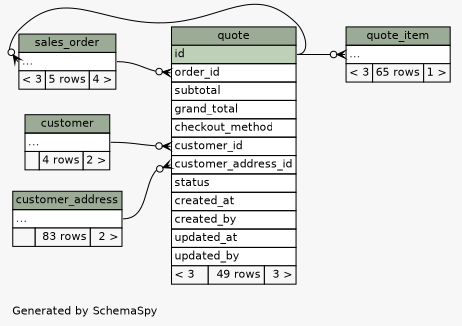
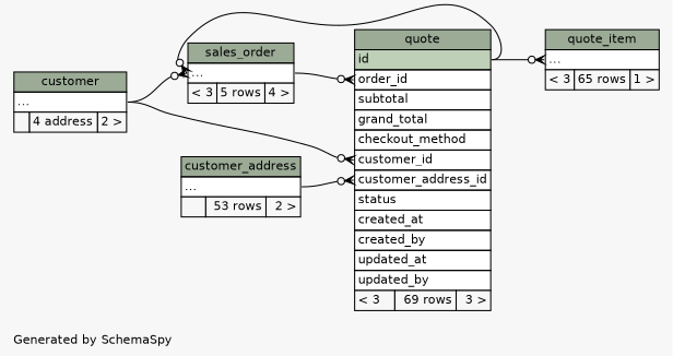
  digraph {
    bgcolor="#f7f7f7"
    fontname=Helvetica
    fontsize=11
    label="\nGenerated by SchemaSpy"
    labeljust=l
    nodesep=0.18
    rankdir=RL
    ranksep=0.46
    node [fontname=Helvetica fontsize=11 shape=plaintext]
    edge [arrowhead=none arrowsize=0.8 arrowtail=crowodot dir=back headport="elipses:e" tailport="elipses:w"]
-   n1 [label=<     <TABLE BORDER="0" CELLBORDER="1" CELLSPACING="0" BGCOLOR="#ffffff">       <TR><TD COLSPAN="3" BGCOLOR="#9bab96" ALIGN="CENTER">quote</TD></TR>       <TR><TD PORT="id" COLSPAN="3" BGCOLOR="#bed1b8" ALIGN="LEFT">id</TD></TR>       <TR><TD PORT="order_id" COLSPAN="3" ALIGN="LEFT">order_id</TD></TR>       <TR><TD PORT="subtotal" COLSPAN="3" ALIGN="LEFT">subtotal</TD></TR>       <TR><TD PORT="grand_total" COLSPAN="3" ALIGN="LEFT">grand_total</TD></TR>       <TR><TD PORT="checkout_method" COLSPAN="3" ALIGN="LEFT">checkout_method</TD></TR>       <TR><TD PORT="customer_id" COLSPAN="3" ALIGN="LEFT">customer_id</TD></TR>       <TR><TD PORT="customer_address_id" COLSPAN="3" ALIGN="LEFT">customer_address_id</TD></TR>       <TR><TD PORT="status" COLSPAN="3" ALIGN="LEFT">status</TD></TR>       <TR><TD PORT="created_at" COLSPAN="3" ALIGN="LEFT">created_at</TD></TR>       <TR><TD PORT="created_by" COLSPAN="3" ALIGN="LEFT">created_by</TD></TR>       <TR><TD PORT="updated_at" COLSPAN="3" ALIGN="LEFT">updated_at</TD></TR>       <TR><TD PORT="updated_by" COLSPAN="3" ALIGN="LEFT">updated_by</TD></TR>       <TR><TD ALIGN="LEFT" BGCOLOR="#f7f7f7">&lt; 3</TD><TD ALIGN="RIGHT" BGCOLOR="#f7f7f7">49 rows</TD><TD ALIGN="RIGHT" BGCOLOR="#f7f7f7">3 &gt;</TD></TR>     </TABLE>>]
-   n2 [label=<     <TABLE BORDER="0" CELLBORDER="1" CELLSPACING="0" BGCOLOR="#ffffff">       <TR><TD COLSPAN="3" BGCOLOR="#9bab96" ALIGN="CENTER">customer_address</TD></TR>       <TR><TD PORT="elipses" COLSPAN="3" ALIGN="LEFT">...</TD></TR>       <TR><TD ALIGN="LEFT" BGCOLOR="#f7f7f7">  </TD><TD ALIGN="RIGHT" BGCOLOR="#f7f7f7">83 rows</TD><TD ALIGN="RIGHT" BGCOLOR="#f7f7f7">2 &gt;</TD></TR>     </TABLE>>]
-   n3 [label=<     <TABLE BORDER="0" CELLBORDER="1" CELLSPACING="0" BGCOLOR="#ffffff">       <TR><TD COLSPAN="3" BGCOLOR="#9bab96" ALIGN="CENTER">customer</TD></TR>       <TR><TD PORT="elipses" COLSPAN="3" ALIGN="LEFT">...</TD></TR>       <TR><TD ALIGN="LEFT" BGCOLOR="#f7f7f7">  </TD><TD ALIGN="RIGHT" BGCOLOR="#f7f7f7">4 rows</TD><TD ALIGN="RIGHT" BGCOLOR="#f7f7f7">2 &gt;</TD></TR>     </TABLE>>]
+   n1 [label=<     <TABLE BORDER="0" CELLBORDER="1" CELLSPACING="0" BGCOLOR="#ffffff">       <TR><TD COLSPAN="3" BGCOLOR="#9bab96" ALIGN="CENTER">quote</TD></TR>       <TR><TD PORT="id" COLSPAN="3" BGCOLOR="#bed1b8" ALIGN="LEFT">id</TD></TR>       <TR><TD PORT="order_id" COLSPAN="3" ALIGN="LEFT">order_id</TD></TR>       <TR><TD PORT="subtotal" COLSPAN="3" ALIGN="LEFT">subtotal</TD></TR>       <TR><TD PORT="grand_total" COLSPAN="3" ALIGN="LEFT">grand_total</TD></TR>       <TR><TD PORT="checkout_method" COLSPAN="3" ALIGN="LEFT">checkout_method</TD></TR>       <TR><TD PORT="customer_id" COLSPAN="3" ALIGN="LEFT">customer_id</TD></TR>       <TR><TD PORT="customer_address_id" COLSPAN="3" ALIGN="LEFT">customer_address_id</TD></TR>       <TR><TD PORT="status" COLSPAN="3" ALIGN="LEFT">status</TD></TR>       <TR><TD PORT="created_at" COLSPAN="3" ALIGN="LEFT">created_at</TD></TR>       <TR><TD PORT="created_by" COLSPAN="3" ALIGN="LEFT">created_by</TD></TR>       <TR><TD PORT="updated_at" COLSPAN="3" ALIGN="LEFT">updated_at</TD></TR>       <TR><TD PORT="updated_by" COLSPAN="3" ALIGN="LEFT">updated_by</TD></TR>       <TR><TD ALIGN="LEFT" BGCOLOR="#f7f7f7">&lt; 3</TD><TD ALIGN="RIGHT" BGCOLOR="#f7f7f7">69 rows</TD><TD ALIGN="RIGHT" BGCOLOR="#f7f7f7">3 &gt;</TD></TR>     </TABLE>>]
+   n2 [label=<     <TABLE BORDER="0" CELLBORDER="1" CELLSPACING="0" BGCOLOR="#ffffff">       <TR><TD COLSPAN="3" BGCOLOR="#9bab96" ALIGN="CENTER">customer_address</TD></TR>       <TR><TD PORT="elipses" COLSPAN="3" ALIGN="LEFT">...</TD></TR>       <TR><TD ALIGN="LEFT" BGCOLOR="#f7f7f7">  </TD><TD ALIGN="RIGHT" BGCOLOR="#f7f7f7">53 rows</TD><TD ALIGN="RIGHT" BGCOLOR="#f7f7f7">2 &gt;</TD></TR>     </TABLE>>]
+   n3 [label=<     <TABLE BORDER="0" CELLBORDER="1" CELLSPACING="0" BGCOLOR="#ffffff">       <TR><TD COLSPAN="3" BGCOLOR="#9bab96" ALIGN="CENTER">customer</TD></TR>       <TR><TD PORT="elipses" COLSPAN="3" ALIGN="LEFT">...</TD></TR>       <TR><TD ALIGN="LEFT" BGCOLOR="#f7f7f7">  </TD><TD ALIGN="RIGHT" BGCOLOR="#f7f7f7">4 address</TD><TD ALIGN="RIGHT" BGCOLOR="#f7f7f7">2 &gt;</TD></TR>     </TABLE>>]
    n4 [label=<     <TABLE BORDER="0" CELLBORDER="1" CELLSPACING="0" BGCOLOR="#ffffff">       <TR><TD COLSPAN="3" BGCOLOR="#9bab96" ALIGN="CENTER">sales_order</TD></TR>       <TR><TD PORT="elipses" COLSPAN="3" ALIGN="LEFT">...</TD></TR>       <TR><TD ALIGN="LEFT" BGCOLOR="#f7f7f7">&lt; 3</TD><TD ALIGN="RIGHT" BGCOLOR="#f7f7f7">5 rows</TD><TD ALIGN="RIGHT" BGCOLOR="#f7f7f7">4 &gt;</TD></TR>     </TABLE>>]
    n5 [label=<     <TABLE BORDER="0" CELLBORDER="1" CELLSPACING="0" BGCOLOR="#ffffff">       <TR><TD COLSPAN="3" BGCOLOR="#9bab96" ALIGN="CENTER">quote_item</TD></TR>       <TR><TD PORT="elipses" COLSPAN="3" ALIGN="LEFT">...</TD></TR>       <TR><TD ALIGN="LEFT" BGCOLOR="#f7f7f7">&lt; 3</TD><TD ALIGN="RIGHT" BGCOLOR="#f7f7f7">65 rows</TD><TD ALIGN="RIGHT" BGCOLOR="#f7f7f7">1 &gt;</TD></TR>     </TABLE>>]
    n1 -> n2 [tailport="customer_address_id:w"]
    n1 -> n3 [tailport="customer_id:w"]
    n1 -> n4 [tailport="order_id:w"]
    n4 -> n1 [headport="id:e"]
+   n4 -> n3
    n5 -> n1 [headport="id:e"]
  }
